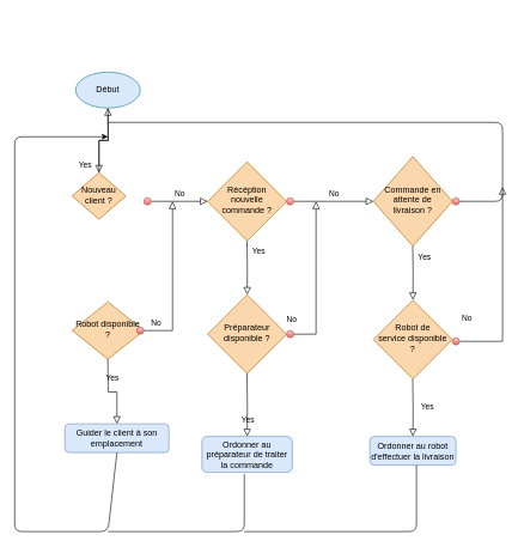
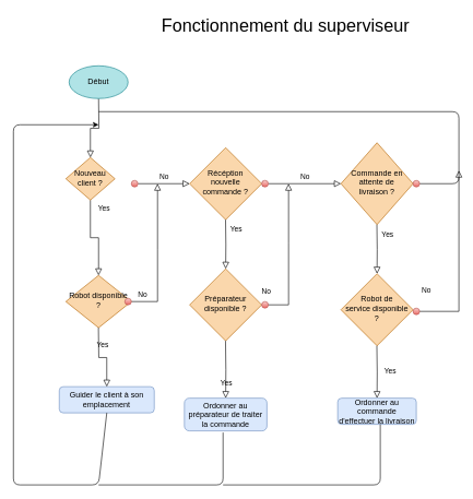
  <mxCell id="0" />
  <mxCell id="1" parent="0" />
  <mxCell id="2" value="" style="rounded=0;html=1;jettySize=auto;orthogonalLoop=1;fontSize=11;endArrow=block;endFill=0;endSize=8;strokeWidth=1;shadow=0;labelBackgroundColor=none;edgeStyle=orthogonalEdgeStyle;" parent="1" target="5" edge="1"><mxGeometry relative="1" as="geometry"><mxPoint x="150" y="150" as="sourcePoint" /></mxGeometry></mxCell>
- <mxCell id="3" value="Yes" style="rounded=0;html=1;jettySize=auto;orthogonalLoop=1;fontSize=11;endArrow=block;endFill=0;endSize=8;strokeWidth=1;shadow=0;labelBackgroundColor=none;edgeStyle=orthogonalEdgeStyle;" parent="1" source="5" target="30" edge="1"><mxGeometry x="-0.8" y="20" relative="1" as="geometry"><mxPoint as="offset" /></mxGeometry></mxCell>
+ <mxCell id="3" value="Yes" style="rounded=0;html=1;jettySize=auto;orthogonalLoop=1;fontSize=11;endArrow=block;endFill=0;endSize=8;strokeWidth=1;shadow=0;labelBackgroundColor=none;edgeStyle=orthogonalEdgeStyle;" parent="1" source="5" target="6" edge="1"><mxGeometry x="-0.8" y="20" relative="1" as="geometry"><mxPoint as="offset" /></mxGeometry></mxCell>
  <mxCell id="4" value="No" style="edgeStyle=orthogonalEdgeStyle;rounded=0;html=1;jettySize=auto;orthogonalLoop=1;fontSize=11;endArrow=block;endFill=0;endSize=8;strokeWidth=1;shadow=0;labelBackgroundColor=none;entryX=0;entryY=0.5;entryDx=0;entryDy=0;" parent="1" source="8" target="10" edge="1"><mxGeometry x="0.013" y="10" relative="1" as="geometry"><mxPoint as="offset" /><mxPoint x="250" y="280" as="targetPoint" /></mxGeometry></mxCell>
  <mxCell id="5" value="&lt;div&gt;Nouveau &lt;br&gt;&lt;/div&gt;&lt;div&gt;client ?&lt;/div&gt;" style="rhombus;whiteSpace=wrap;html=1;shadow=0;fontFamily=Helvetica;fontSize=12;align=center;strokeWidth=1;spacing=6;spacingTop=-4;fillColor=#fad7ac;strokeColor=#b46504;" parent="1" vertex="1"><mxGeometry x="100" y="240" width="75" height="65" as="geometry" /></mxCell>
  <mxCell id="6" value="Robot disponible ?" style="rhombus;whiteSpace=wrap;html=1;shadow=0;fontFamily=Helvetica;fontSize=12;align=center;strokeWidth=1;spacing=6;spacingTop=-4;fillColor=#fad7ac;strokeColor=#b46504;" parent="1" vertex="1"><mxGeometry x="100" y="420" width="100" height="80" as="geometry" /></mxCell>
  <mxCell id="7" value="Guider le client à son emplacement" style="rounded=1;whiteSpace=wrap;html=1;fontSize=12;glass=0;strokeWidth=1;shadow=0;fillColor=#dae8fc;strokeColor=#6c8ebf;" parent="1" vertex="1"><mxGeometry x="90" y="590" width="145" height="40" as="geometry" /></mxCell>
  <mxCell id="8" value="" style="ellipse;whiteSpace=wrap;html=1;aspect=fixed;fillColor=#f8cecc;strokeColor=#b85450;gradientColor=#ea6b66;" vertex="1" parent="1"><mxGeometry x="200" y="275" width="10" height="10" as="geometry" /></mxCell>
  <mxCell id="9" style="edgeStyle=orthogonalEdgeStyle;rounded=0;orthogonalLoop=1;jettySize=auto;html=1;exitX=1;exitY=0.5;exitDx=0;exitDy=0;entryX=1;entryY=0.5;entryDx=0;entryDy=0;" edge="1" parent="1" source="10" target="13"><mxGeometry relative="1" as="geometry" /></mxCell>
  <mxCell id="10" value="Récéption nouvelle commande ?" style="rhombus;whiteSpace=wrap;html=1;shadow=0;fontFamily=Helvetica;fontSize=12;align=center;strokeWidth=1;spacing=6;spacingTop=-4;fillColor=#fad7ac;strokeColor=#b46504;" vertex="1" parent="1"><mxGeometry x="289" y="225" width="110" height="110" as="geometry" /></mxCell>
  <mxCell id="11" value="No" style="edgeStyle=orthogonalEdgeStyle;rounded=0;html=1;jettySize=auto;orthogonalLoop=1;fontSize=11;endArrow=block;endFill=0;endSize=8;strokeWidth=1;shadow=0;labelBackgroundColor=none;entryX=0;entryY=0.5;entryDx=0;entryDy=0;" edge="1" parent="1" source="13" target="12"><mxGeometry y="10" relative="1" as="geometry"><mxPoint as="offset" /><mxPoint x="400" y="280" as="sourcePoint" /><mxPoint x="460" y="279.76" as="targetPoint" /><Array as="points" /></mxGeometry></mxCell>
  <mxCell id="12" value="Commande en attente de livraison ?" style="rhombus;whiteSpace=wrap;html=1;shadow=0;fontFamily=Helvetica;fontSize=12;align=center;strokeWidth=1;spacing=6;spacingTop=-4;fillColor=#fad7ac;strokeColor=#b46504;" vertex="1" parent="1"><mxGeometry x="520" y="217.5" width="110" height="125" as="geometry" /></mxCell>
  <mxCell id="13" value="" style="ellipse;whiteSpace=wrap;html=1;aspect=fixed;gradientColor=#ea6b66;fillColor=#f8cecc;strokeColor=#b85450;" vertex="1" parent="1"><mxGeometry x="399" y="275" width="10" height="10" as="geometry" /></mxCell>
  <mxCell id="14" value="Yes" style="rounded=0;html=1;jettySize=auto;orthogonalLoop=1;fontSize=11;endArrow=block;endFill=0;endSize=8;strokeWidth=1;shadow=0;labelBackgroundColor=none;edgeStyle=orthogonalEdgeStyle;entryX=0.5;entryY=0;entryDx=0;entryDy=0;" edge="1" parent="1" target="7"><mxGeometry y="20" relative="1" as="geometry"><mxPoint as="offset" /><mxPoint x="149.76" y="500" as="sourcePoint" /><mxPoint x="150" y="560" as="targetPoint" /><Array as="points" /></mxGeometry></mxCell>
  <mxCell id="15" value="" style="endArrow=none;html=1;exitX=1;exitY=0.5;exitDx=0;exitDy=0;" edge="1" parent="1" source="12"><mxGeometry width="50" height="50" relative="1" as="geometry"><mxPoint x="440" y="400" as="sourcePoint" /><mxPoint x="150" y="170" as="targetPoint" /><Array as="points"><mxPoint x="700" y="280" /><mxPoint x="700" y="170" /></Array></mxGeometry></mxCell>
  <mxCell id="16" value="" style="ellipse;whiteSpace=wrap;html=1;aspect=fixed;gradientColor=#ea6b66;fillColor=#f8cecc;strokeColor=#b85450;" vertex="1" parent="1"><mxGeometry x="630" y="275" width="10" height="10" as="geometry" /></mxCell>
  <mxCell id="17" value="Préparateur disponible ?" style="rhombus;whiteSpace=wrap;html=1;shadow=0;fontFamily=Helvetica;fontSize=12;align=center;strokeWidth=1;spacing=6;spacingTop=-4;fillColor=#fad7ac;strokeColor=#b46504;" vertex="1" parent="1"><mxGeometry x="289" y="410" width="110" height="110" as="geometry" /></mxCell>
  <mxCell id="18" value="Yes" style="rounded=0;html=1;jettySize=auto;orthogonalLoop=1;fontSize=11;endArrow=block;endFill=0;endSize=8;strokeWidth=1;shadow=0;labelBackgroundColor=none;edgeStyle=orthogonalEdgeStyle;entryX=0.5;entryY=0;entryDx=0;entryDy=0;" edge="1" parent="1" target="17"><mxGeometry x="0.003" y="28" relative="1" as="geometry"><mxPoint x="-12" y="-23" as="offset" /><mxPoint x="343.8" y="335" as="sourcePoint" /><mxPoint x="343.8" y="375" as="targetPoint" /></mxGeometry></mxCell>
  <mxCell id="19" value="No" style="edgeStyle=orthogonalEdgeStyle;rounded=0;html=1;jettySize=auto;orthogonalLoop=1;fontSize=11;endArrow=block;endFill=0;endSize=8;strokeWidth=1;shadow=0;labelBackgroundColor=none;exitX=1;exitY=0.5;exitDx=0;exitDy=0;" edge="1" parent="1" source="6"><mxGeometry x="-0.846" y="10" relative="1" as="geometry"><mxPoint as="offset" /><mxPoint x="220" y="290" as="sourcePoint" /><mxPoint x="240" y="280" as="targetPoint" /><Array as="points"><mxPoint x="240" y="460" /><mxPoint x="240" y="380" /></Array></mxGeometry></mxCell>
  <mxCell id="20" value="" style="ellipse;whiteSpace=wrap;html=1;aspect=fixed;gradientColor=#ea6b66;fillColor=#f8cecc;strokeColor=#b85450;" vertex="1" parent="1"><mxGeometry x="190" y="455" width="10" height="10" as="geometry" /></mxCell>
  <mxCell id="21" value="No" style="edgeStyle=orthogonalEdgeStyle;rounded=0;html=1;jettySize=auto;orthogonalLoop=1;fontSize=11;endArrow=block;endFill=0;endSize=8;strokeWidth=1;shadow=0;labelBackgroundColor=none;exitX=0;exitY=0.5;exitDx=0;exitDy=0;" edge="1" parent="1" source="22"><mxGeometry x="-0.462" y="34" relative="1" as="geometry"><mxPoint as="offset" /><mxPoint x="394" y="470" as="sourcePoint" /><mxPoint x="440" y="280" as="targetPoint" /><Array as="points"><mxPoint x="440" y="465" /><mxPoint x="440" y="370" /></Array></mxGeometry></mxCell>
  <mxCell id="22" value="" style="ellipse;whiteSpace=wrap;html=1;aspect=fixed;gradientColor=#ea6b66;fillColor=#f8cecc;strokeColor=#b85450;" vertex="1" parent="1"><mxGeometry x="399" y="460" width="10" height="10" as="geometry" /></mxCell>
  <mxCell id="23" value="&lt;div&gt;Robot de &lt;br&gt;&lt;/div&gt;&lt;div&gt;service disponible ?&lt;/div&gt;" style="rhombus;whiteSpace=wrap;html=1;shadow=0;fontFamily=Helvetica;fontSize=12;align=center;strokeWidth=1;spacing=6;spacingTop=-4;fillColor=#fad7ac;strokeColor=#b46504;" vertex="1" parent="1"><mxGeometry x="520" y="417.5" width="110" height="110" as="geometry" /></mxCell>
  <mxCell id="24" value="Yes" style="rounded=0;html=1;jettySize=auto;orthogonalLoop=1;fontSize=11;endArrow=block;endFill=0;endSize=8;strokeWidth=1;shadow=0;labelBackgroundColor=none;edgeStyle=orthogonalEdgeStyle;entryX=0.5;entryY=0;entryDx=0;entryDy=0;" edge="1" parent="1" target="23"><mxGeometry x="0.003" y="28" relative="1" as="geometry"><mxPoint x="-12" y="-23" as="offset" /><mxPoint x="574.8" y="342.5" as="sourcePoint" /><mxPoint x="574.8" y="382.5" as="targetPoint" /></mxGeometry></mxCell>
  <mxCell id="25" value="No" style="edgeStyle=orthogonalEdgeStyle;rounded=0;html=1;jettySize=auto;orthogonalLoop=1;fontSize=11;endArrow=block;endFill=0;endSize=8;strokeWidth=1;shadow=0;labelBackgroundColor=none;exitX=0;exitY=0.5;exitDx=0;exitDy=0;" edge="1" parent="1" source="34"><mxGeometry x="-0.283" y="50" relative="1" as="geometry"><mxPoint as="offset" /><mxPoint x="630" y="475" as="sourcePoint" /><mxPoint x="700" y="260" as="targetPoint" /><Array as="points"><mxPoint x="700" y="475" /></Array></mxGeometry></mxCell>
  <mxCell id="26" value="Ordonner au préparateur de traiter la commande" style="rounded=1;whiteSpace=wrap;html=1;fontSize=12;glass=0;strokeWidth=1;shadow=0;fillColor=#dae8fc;strokeColor=#6c8ebf;" vertex="1" parent="1"><mxGeometry x="281" y="607.5" width="126" height="50" as="geometry" /></mxCell>
  <mxCell id="27" value="Yes" style="rounded=0;html=1;jettySize=auto;orthogonalLoop=1;fontSize=11;endArrow=block;endFill=0;endSize=8;strokeWidth=1;shadow=0;labelBackgroundColor=none;edgeStyle=orthogonalEdgeStyle;" edge="1" parent="1" target="26"><mxGeometry y="20" relative="1" as="geometry"><mxPoint as="offset" /><mxPoint x="343.76" y="520" as="sourcePoint" /><mxPoint x="344" y="580" as="targetPoint" /><Array as="points" /></mxGeometry></mxCell>
- <mxCell id="28" value="Ordonner au robot d'effectuer la livraison" style="rounded=1;whiteSpace=wrap;html=1;fontSize=12;glass=0;strokeWidth=1;shadow=0;fillColor=#dae8fc;strokeColor=#6c8ebf;" vertex="1" parent="1"><mxGeometry x="515" y="607.5" width="120" height="40" as="geometry" /></mxCell>
+ <mxCell id="28" value="Ordonner au commande d'effectuer la livraison" style="rounded=1;whiteSpace=wrap;html=1;fontSize=12;glass=0;strokeWidth=1;shadow=0;fillColor=#dae8fc;strokeColor=#6c8ebf;" vertex="1" parent="1"><mxGeometry x="515" y="607.5" width="120" height="40" as="geometry" /></mxCell>
  <mxCell id="29" value="Yes" style="rounded=0;html=1;jettySize=auto;orthogonalLoop=1;fontSize=11;endArrow=block;endFill=0;endSize=8;strokeWidth=1;shadow=0;labelBackgroundColor=none;edgeStyle=orthogonalEdgeStyle;entryX=0.5;entryY=0;entryDx=0;entryDy=0;" edge="1" parent="1" target="28"><mxGeometry y="20" relative="1" as="geometry"><mxPoint as="offset" /><mxPoint x="574.76" y="527.5" as="sourcePoint" /><mxPoint x="575" y="587.5" as="targetPoint" /><Array as="points" /></mxGeometry></mxCell>
- <mxCell id="30" value="Début" style="ellipse;whiteSpace=wrap;html=1;fillColor=#dae8fc;strokeColor=#0e8088;" vertex="1" parent="1"><mxGeometry x="105" y="100" width="90" height="50" as="geometry" /></mxCell>
+ <mxCell id="30" value="Début" style="ellipse;whiteSpace=wrap;html=1;fillColor=#b0e3e6;strokeColor=#0e8088;" vertex="1" parent="1"><mxGeometry x="105" y="100" width="90" height="50" as="geometry" /></mxCell>
  <mxCell id="31" value="" style="endArrow=classic;html=1;exitX=0.5;exitY=1;exitDx=0;exitDy=0;" edge="1" parent="1" source="7"><mxGeometry width="50" height="50" relative="1" as="geometry"><mxPoint x="290" y="600" as="sourcePoint" /><mxPoint x="150" y="190" as="targetPoint" /><Array as="points"><mxPoint x="150" y="740" /><mxPoint x="20" y="740" /><mxPoint x="20" y="190" /></Array></mxGeometry></mxCell>
  <mxCell id="32" value="" style="endArrow=none;html=1;" edge="1" parent="1"><mxGeometry width="50" height="50" relative="1" as="geometry"><mxPoint x="150" y="740" as="sourcePoint" /><mxPoint x="340" y="660" as="targetPoint" /><Array as="points"><mxPoint x="340" y="740" /></Array></mxGeometry></mxCell>
  <mxCell id="33" value="" style="endArrow=none;html=1;" edge="1" parent="1"><mxGeometry width="50" height="50" relative="1" as="geometry"><mxPoint x="340" y="740" as="sourcePoint" /><mxPoint x="580" y="647.5" as="targetPoint" /><Array as="points"><mxPoint x="580" y="740" /></Array></mxGeometry></mxCell>
  <mxCell id="34" value="" style="ellipse;whiteSpace=wrap;html=1;aspect=fixed;gradientColor=#ea6b66;fillColor=#f8cecc;strokeColor=#b85450;" vertex="1" parent="1"><mxGeometry x="630" y="470" width="10" height="10" as="geometry" /></mxCell>
+ <mxCell id="35" value="Fonctionnement du superviseur" style="text;html=1;align=center;verticalAlign=middle;resizable=0;points=[];autosize=1;fontSize=27;" vertex="1" parent="1"><mxGeometry x="240" y="20" width="390" height="40" as="geometry" /></mxCell>
